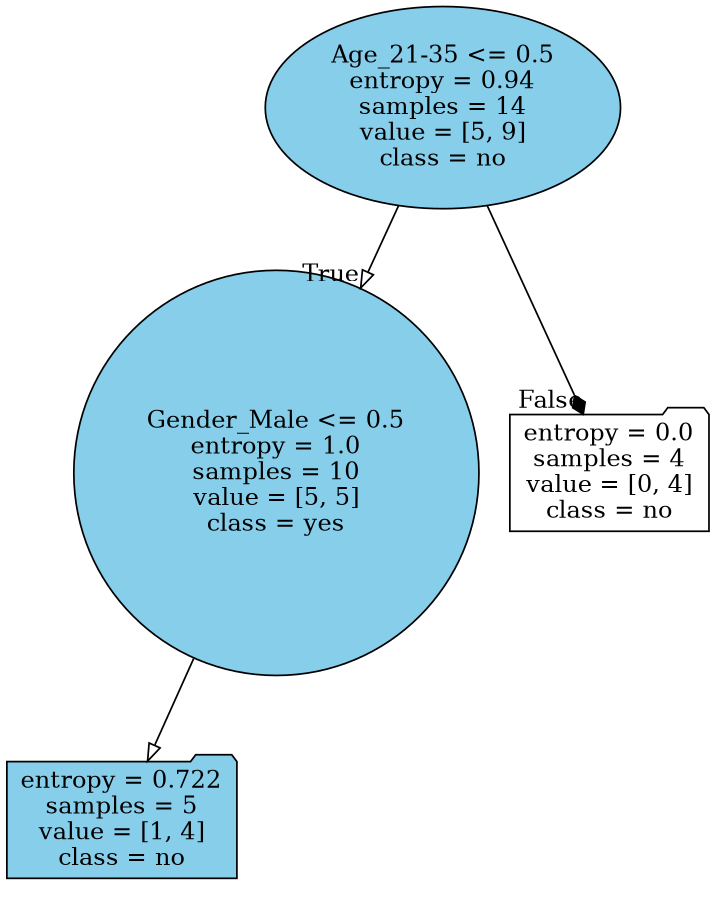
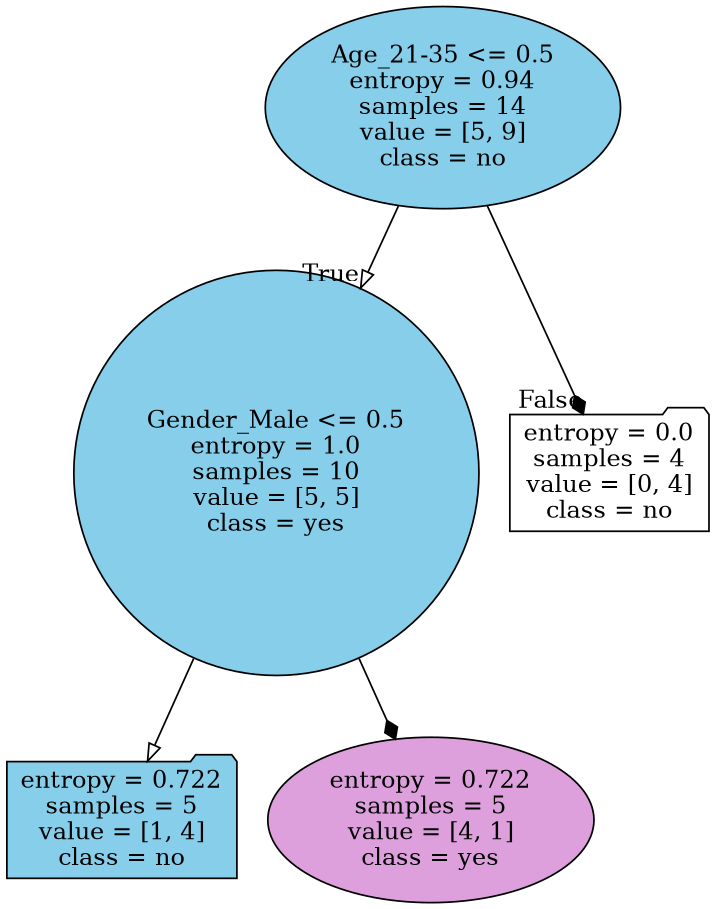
  digraph {
    node [shape=ellipse style=filled fillcolor=skyblue]
    edge [arrowhead=onormal]
    n1 [label="Age_21-35 <= 0.5\nentropy = 0.94\nsamples = 14\nvalue = [5, 9]\nclass = no"]
    n2 [label="Gender_Male <= 0.5\nentropy = 1.0\nsamples = 10\nvalue = [5, 5]\nclass = yes" shape=circle]
    n3 [label="entropy = 0.0\nsamples = 4\nvalue = [0, 4]\nclass = no" shape=folder fillcolor=white]
    n4 [label="entropy = 0.722\nsamples = 5\nvalue = [1, 4]\nclass = no" shape=folder]
+   n5 [label="entropy = 0.722\nsamples = 5\nvalue = [4, 1]\nclass = yes" fillcolor=plum]
    n1 -> n2 [headlabel=True labelangle=45 labeldistance=2.5]
    n1 -> n3 [headlabel=False labelangle=-45 labeldistance=2.5 arrowhead=diamond]
    n2 -> n4
+   n2 -> n5 [arrowhead=diamond]
  }
